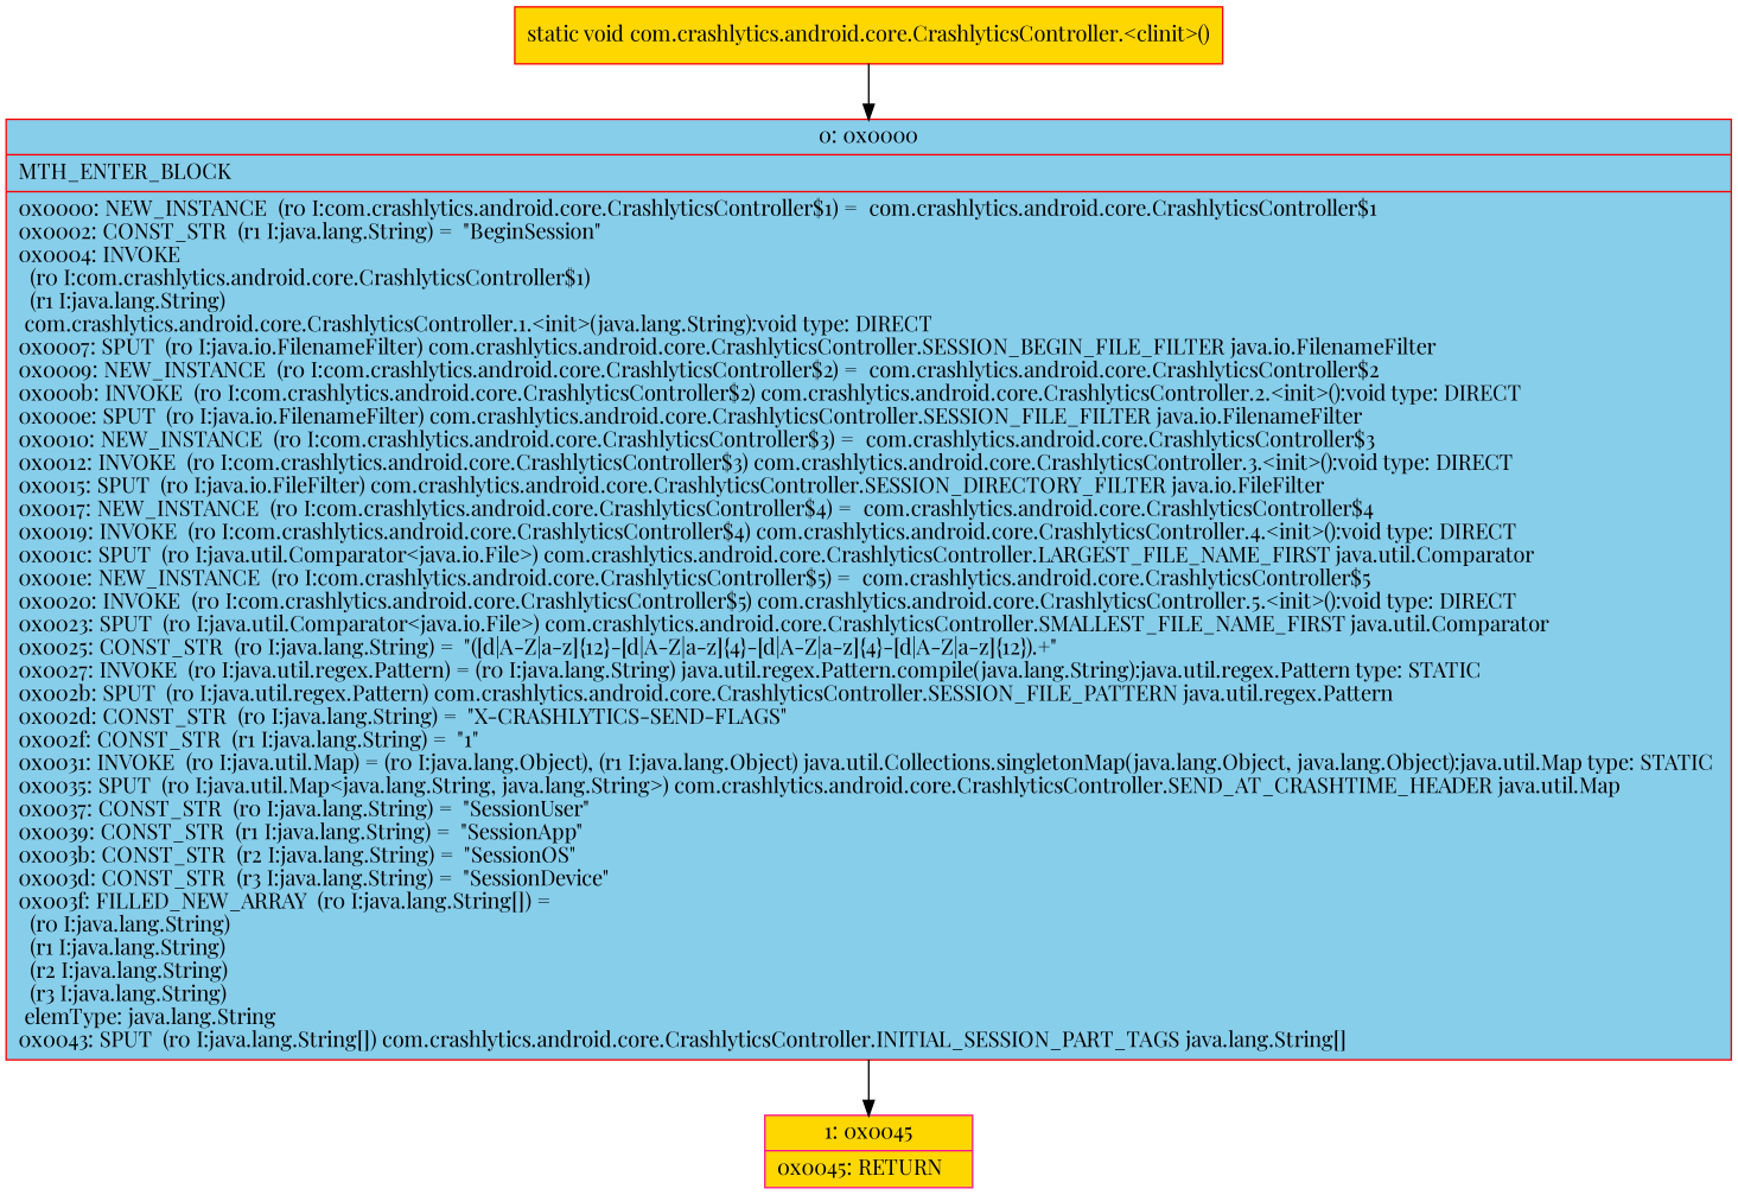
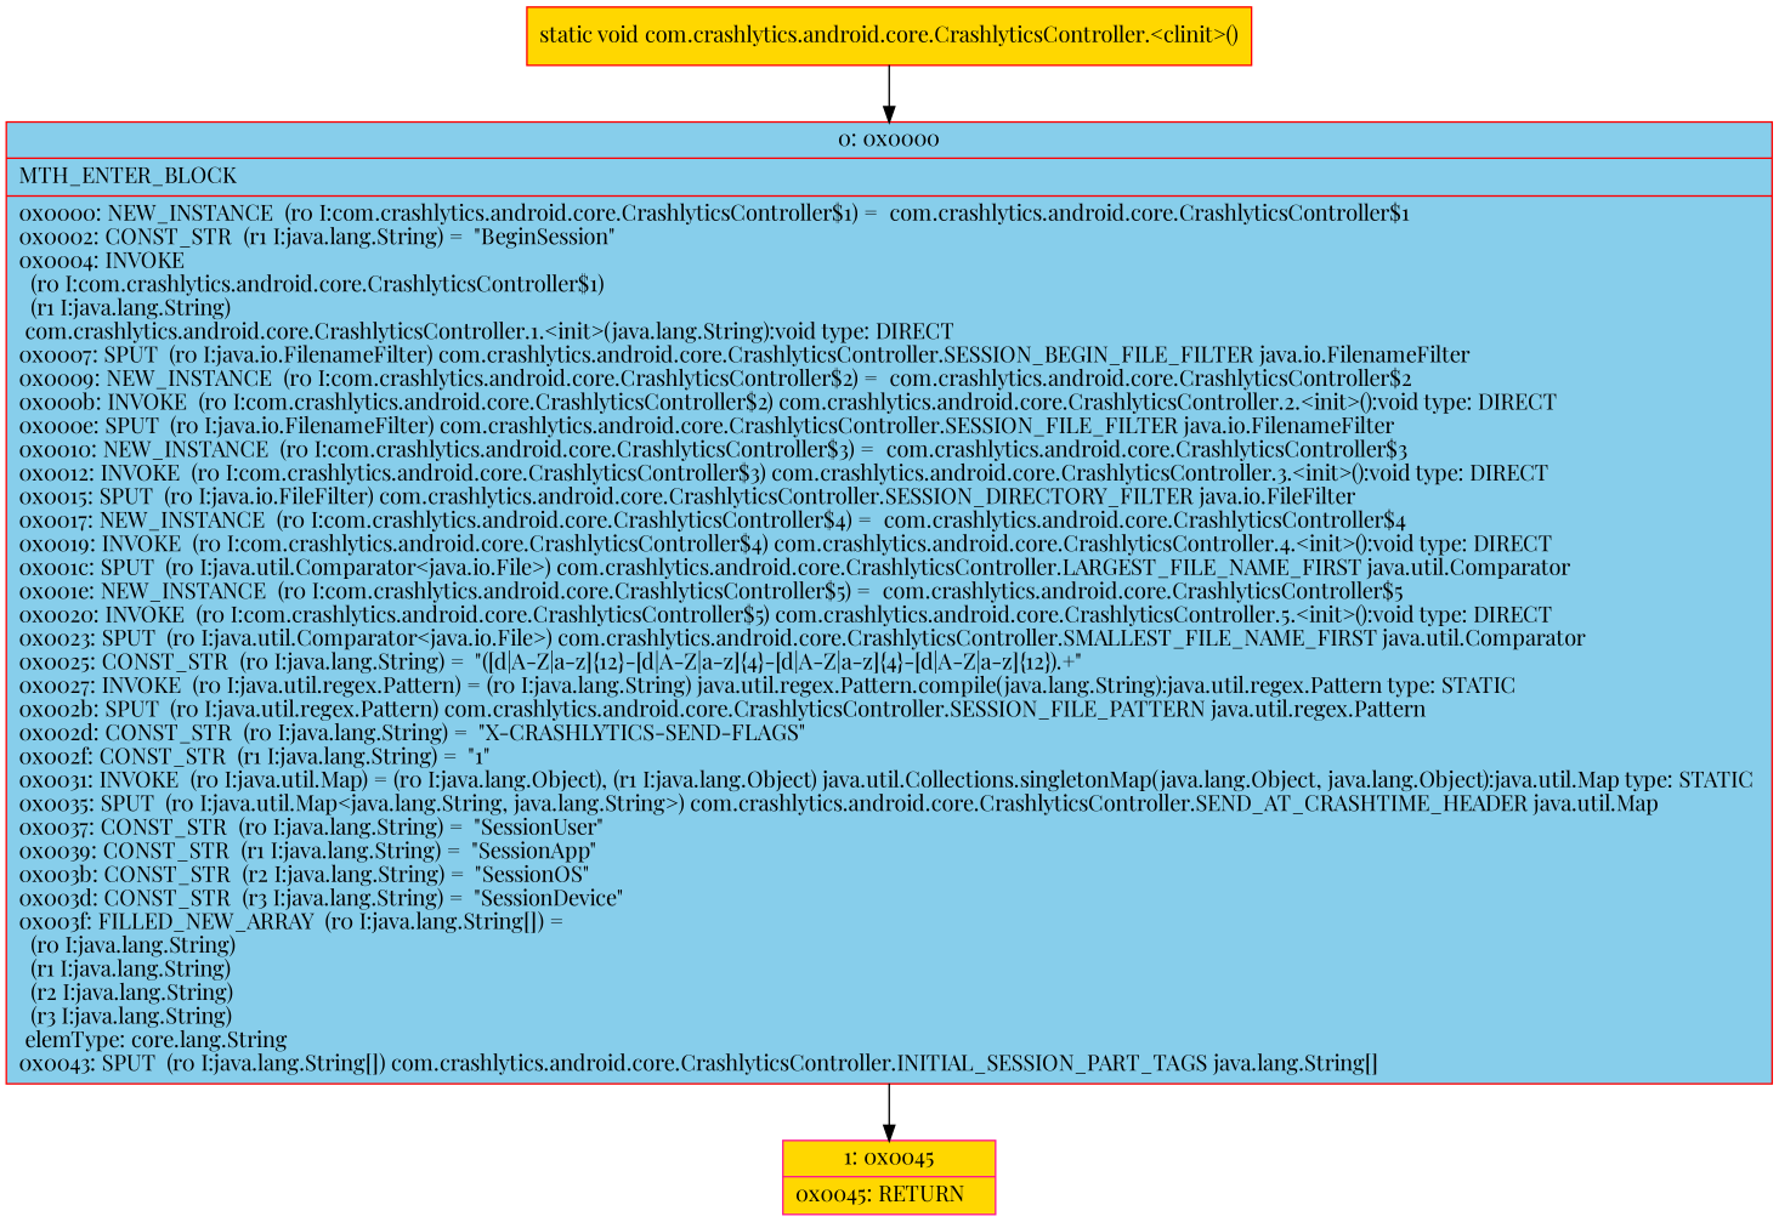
  digraph {
    fontname="Playfair Display"
    node [shape=record style=filled fillcolor=gold color=red fontname="Playfair Display"]
    edge [fontname="Playfair Display"]
-   n1 [label="{0\:\ 0x0000|MTH_ENTER_BLOCK\l|0x0000: NEW_INSTANCE  (r0 I:com.crashlytics.android.core.CrashlyticsController$1) =  com.crashlytics.android.core.CrashlyticsController$1 \l0x0002: CONST_STR  (r1 I:java.lang.String) =  \"BeginSession\" \l0x0004: INVOKE  \l  (r0 I:com.crashlytics.android.core.CrashlyticsController$1)\l  (r1 I:java.lang.String)\l com.crashlytics.android.core.CrashlyticsController.1.\<init\>(java.lang.String):void type: DIRECT \l0x0007: SPUT  (r0 I:java.io.FilenameFilter) com.crashlytics.android.core.CrashlyticsController.SESSION_BEGIN_FILE_FILTER java.io.FilenameFilter \l0x0009: NEW_INSTANCE  (r0 I:com.crashlytics.android.core.CrashlyticsController$2) =  com.crashlytics.android.core.CrashlyticsController$2 \l0x000b: INVOKE  (r0 I:com.crashlytics.android.core.CrashlyticsController$2) com.crashlytics.android.core.CrashlyticsController.2.\<init\>():void type: DIRECT \l0x000e: SPUT  (r0 I:java.io.FilenameFilter) com.crashlytics.android.core.CrashlyticsController.SESSION_FILE_FILTER java.io.FilenameFilter \l0x0010: NEW_INSTANCE  (r0 I:com.crashlytics.android.core.CrashlyticsController$3) =  com.crashlytics.android.core.CrashlyticsController$3 \l0x0012: INVOKE  (r0 I:com.crashlytics.android.core.CrashlyticsController$3) com.crashlytics.android.core.CrashlyticsController.3.\<init\>():void type: DIRECT \l0x0015: SPUT  (r0 I:java.io.FileFilter) com.crashlytics.android.core.CrashlyticsController.SESSION_DIRECTORY_FILTER java.io.FileFilter \l0x0017: NEW_INSTANCE  (r0 I:com.crashlytics.android.core.CrashlyticsController$4) =  com.crashlytics.android.core.CrashlyticsController$4 \l0x0019: INVOKE  (r0 I:com.crashlytics.android.core.CrashlyticsController$4) com.crashlytics.android.core.CrashlyticsController.4.\<init\>():void type: DIRECT \l0x001c: SPUT  (r0 I:java.util.Comparator\<java.io.File\>) com.crashlytics.android.core.CrashlyticsController.LARGEST_FILE_NAME_FIRST java.util.Comparator \l0x001e: NEW_INSTANCE  (r0 I:com.crashlytics.android.core.CrashlyticsController$5) =  com.crashlytics.android.core.CrashlyticsController$5 \l0x0020: INVOKE  (r0 I:com.crashlytics.android.core.CrashlyticsController$5) com.crashlytics.android.core.CrashlyticsController.5.\<init\>():void type: DIRECT \l0x0023: SPUT  (r0 I:java.util.Comparator\<java.io.File\>) com.crashlytics.android.core.CrashlyticsController.SMALLEST_FILE_NAME_FIRST java.util.Comparator \l0x0025: CONST_STR  (r0 I:java.lang.String) =  \"([d\|A\-Z\|a\-z]\{12\}\-[d\|A\-Z\|a\-z]\{4\}\-[d\|A\-Z\|a\-z]\{4\}\-[d\|A\-Z\|a\-z]\{12\}).+\" \l0x0027: INVOKE  (r0 I:java.util.regex.Pattern) = (r0 I:java.lang.String) java.util.regex.Pattern.compile(java.lang.String):java.util.regex.Pattern type: STATIC \l0x002b: SPUT  (r0 I:java.util.regex.Pattern) com.crashlytics.android.core.CrashlyticsController.SESSION_FILE_PATTERN java.util.regex.Pattern \l0x002d: CONST_STR  (r0 I:java.lang.String) =  \"X\-CRASHLYTICS\-SEND\-FLAGS\" \l0x002f: CONST_STR  (r1 I:java.lang.String) =  \"1\" \l0x0031: INVOKE  (r0 I:java.util.Map) = (r0 I:java.lang.Object), (r1 I:java.lang.Object) java.util.Collections.singletonMap(java.lang.Object, java.lang.Object):java.util.Map type: STATIC \l0x0035: SPUT  (r0 I:java.util.Map\<java.lang.String, java.lang.String\>) com.crashlytics.android.core.CrashlyticsController.SEND_AT_CRASHTIME_HEADER java.util.Map \l0x0037: CONST_STR  (r0 I:java.lang.String) =  \"SessionUser\" \l0x0039: CONST_STR  (r1 I:java.lang.String) =  \"SessionApp\" \l0x003b: CONST_STR  (r2 I:java.lang.String) =  \"SessionOS\" \l0x003d: CONST_STR  (r3 I:java.lang.String) =  \"SessionDevice\" \l0x003f: FILLED_NEW_ARRAY  (r0 I:java.lang.String[]) = \l  (r0 I:java.lang.String)\l  (r1 I:java.lang.String)\l  (r2 I:java.lang.String)\l  (r3 I:java.lang.String)\l elemType: java.lang.String \l0x0043: SPUT  (r0 I:java.lang.String[]) com.crashlytics.android.core.CrashlyticsController.INITIAL_SESSION_PART_TAGS java.lang.String[] \l}" fillcolor=skyblue]
+   n1 [label="{0\:\ 0x0000|MTH_ENTER_BLOCK\l|0x0000: NEW_INSTANCE  (r0 I:com.crashlytics.android.core.CrashlyticsController$1) =  com.crashlytics.android.core.CrashlyticsController$1 \l0x0002: CONST_STR  (r1 I:java.lang.String) =  \"BeginSession\" \l0x0004: INVOKE  \l  (r0 I:com.crashlytics.android.core.CrashlyticsController$1)\l  (r1 I:java.lang.String)\l com.crashlytics.android.core.CrashlyticsController.1.\<init\>(java.lang.String):void type: DIRECT \l0x0007: SPUT  (r0 I:java.io.FilenameFilter) com.crashlytics.android.core.CrashlyticsController.SESSION_BEGIN_FILE_FILTER java.io.FilenameFilter \l0x0009: NEW_INSTANCE  (r0 I:com.crashlytics.android.core.CrashlyticsController$2) =  com.crashlytics.android.core.CrashlyticsController$2 \l0x000b: INVOKE  (r0 I:com.crashlytics.android.core.CrashlyticsController$2) com.crashlytics.android.core.CrashlyticsController.2.\<init\>():void type: DIRECT \l0x000e: SPUT  (r0 I:java.io.FilenameFilter) com.crashlytics.android.core.CrashlyticsController.SESSION_FILE_FILTER java.io.FilenameFilter \l0x0010: NEW_INSTANCE  (r0 I:com.crashlytics.android.core.CrashlyticsController$3) =  com.crashlytics.android.core.CrashlyticsController$3 \l0x0012: INVOKE  (r0 I:com.crashlytics.android.core.CrashlyticsController$3) com.crashlytics.android.core.CrashlyticsController.3.\<init\>():void type: DIRECT \l0x0015: SPUT  (r0 I:java.io.FileFilter) com.crashlytics.android.core.CrashlyticsController.SESSION_DIRECTORY_FILTER java.io.FileFilter \l0x0017: NEW_INSTANCE  (r0 I:com.crashlytics.android.core.CrashlyticsController$4) =  com.crashlytics.android.core.CrashlyticsController$4 \l0x0019: INVOKE  (r0 I:com.crashlytics.android.core.CrashlyticsController$4) com.crashlytics.android.core.CrashlyticsController.4.\<init\>():void type: DIRECT \l0x001c: SPUT  (r0 I:java.util.Comparator\<java.io.File\>) com.crashlytics.android.core.CrashlyticsController.LARGEST_FILE_NAME_FIRST java.util.Comparator \l0x001e: NEW_INSTANCE  (r0 I:com.crashlytics.android.core.CrashlyticsController$5) =  com.crashlytics.android.core.CrashlyticsController$5 \l0x0020: INVOKE  (r0 I:com.crashlytics.android.core.CrashlyticsController$5) com.crashlytics.android.core.CrashlyticsController.5.\<init\>():void type: DIRECT \l0x0023: SPUT  (r0 I:java.util.Comparator\<java.io.File\>) com.crashlytics.android.core.CrashlyticsController.SMALLEST_FILE_NAME_FIRST java.util.Comparator \l0x0025: CONST_STR  (r0 I:java.lang.String) =  \"([d\|A\-Z\|a\-z]\{12\}\-[d\|A\-Z\|a\-z]\{4\}\-[d\|A\-Z\|a\-z]\{4\}\-[d\|A\-Z\|a\-z]\{12\}).+\" \l0x0027: INVOKE  (r0 I:java.util.regex.Pattern) = (r0 I:java.lang.String) java.util.regex.Pattern.compile(java.lang.String):java.util.regex.Pattern type: STATIC \l0x002b: SPUT  (r0 I:java.util.regex.Pattern) com.crashlytics.android.core.CrashlyticsController.SESSION_FILE_PATTERN java.util.regex.Pattern \l0x002d: CONST_STR  (r0 I:java.lang.String) =  \"X\-CRASHLYTICS\-SEND\-FLAGS\" \l0x002f: CONST_STR  (r1 I:java.lang.String) =  \"1\" \l0x0031: INVOKE  (r0 I:java.util.Map) = (r0 I:java.lang.Object), (r1 I:java.lang.Object) java.util.Collections.singletonMap(java.lang.Object, java.lang.Object):java.util.Map type: STATIC \l0x0035: SPUT  (r0 I:java.util.Map\<java.lang.String, java.lang.String\>) com.crashlytics.android.core.CrashlyticsController.SEND_AT_CRASHTIME_HEADER java.util.Map \l0x0037: CONST_STR  (r0 I:java.lang.String) =  \"SessionUser\" \l0x0039: CONST_STR  (r1 I:java.lang.String) =  \"SessionApp\" \l0x003b: CONST_STR  (r2 I:java.lang.String) =  \"SessionOS\" \l0x003d: CONST_STR  (r3 I:java.lang.String) =  \"SessionDevice\" \l0x003f: FILLED_NEW_ARRAY  (r0 I:java.lang.String[]) = \l  (r0 I:java.lang.String)\l  (r1 I:java.lang.String)\l  (r2 I:java.lang.String)\l  (r3 I:java.lang.String)\l elemType: core.lang.String \l0x0043: SPUT  (r0 I:java.lang.String[]) com.crashlytics.android.core.CrashlyticsController.INITIAL_SESSION_PART_TAGS java.lang.String[] \l}" fillcolor=skyblue]
    n2 [label="{1\:\ 0x0045|0x0045: RETURN   \l}" color=deeppink]
    n3 [label="{static void com.crashlytics.android.core.CrashlyticsController.\<clinit\>() }"]
    n1 -> n2
    n3 -> n1
  }
